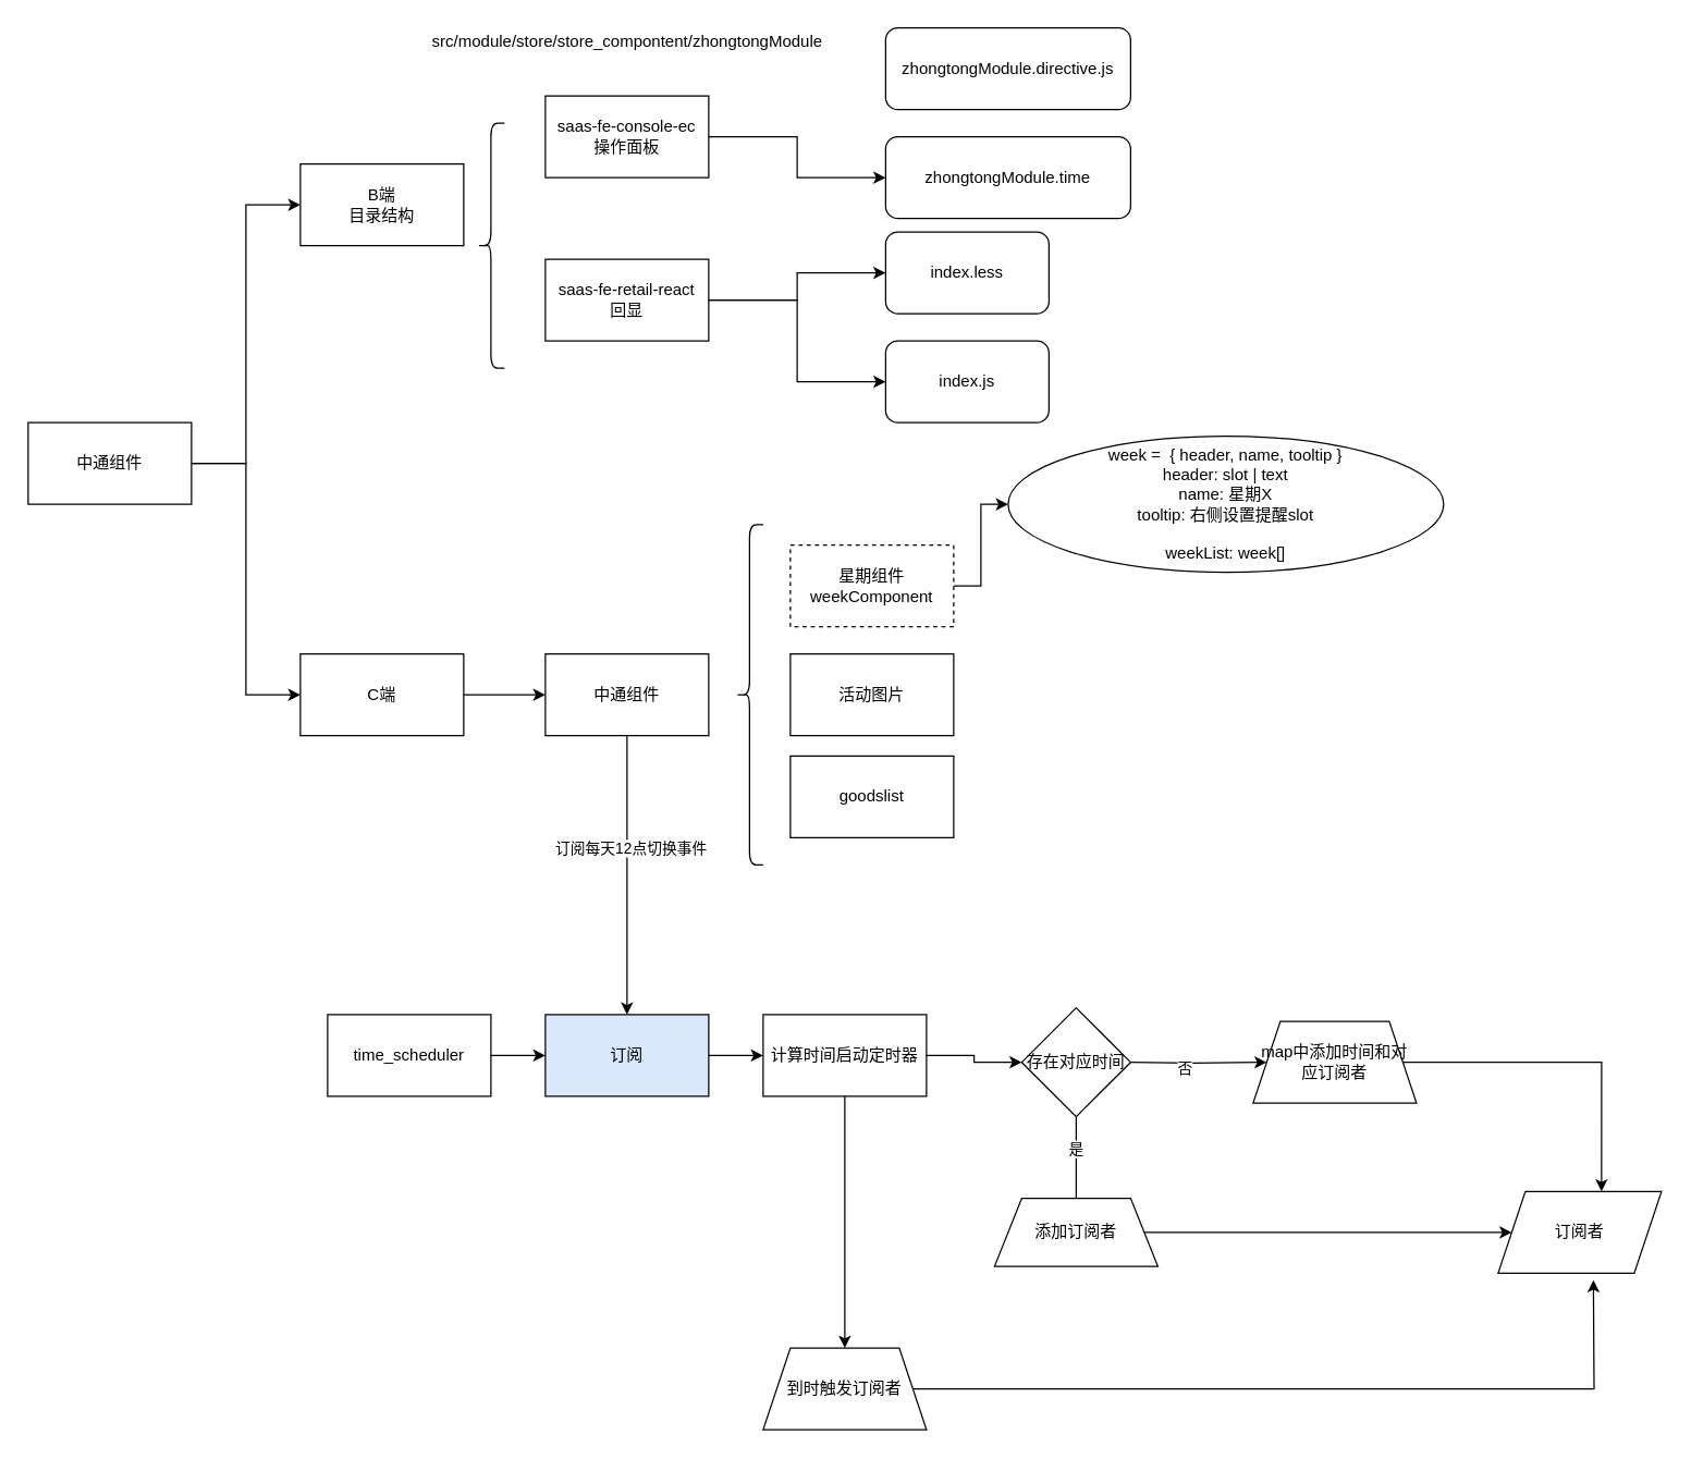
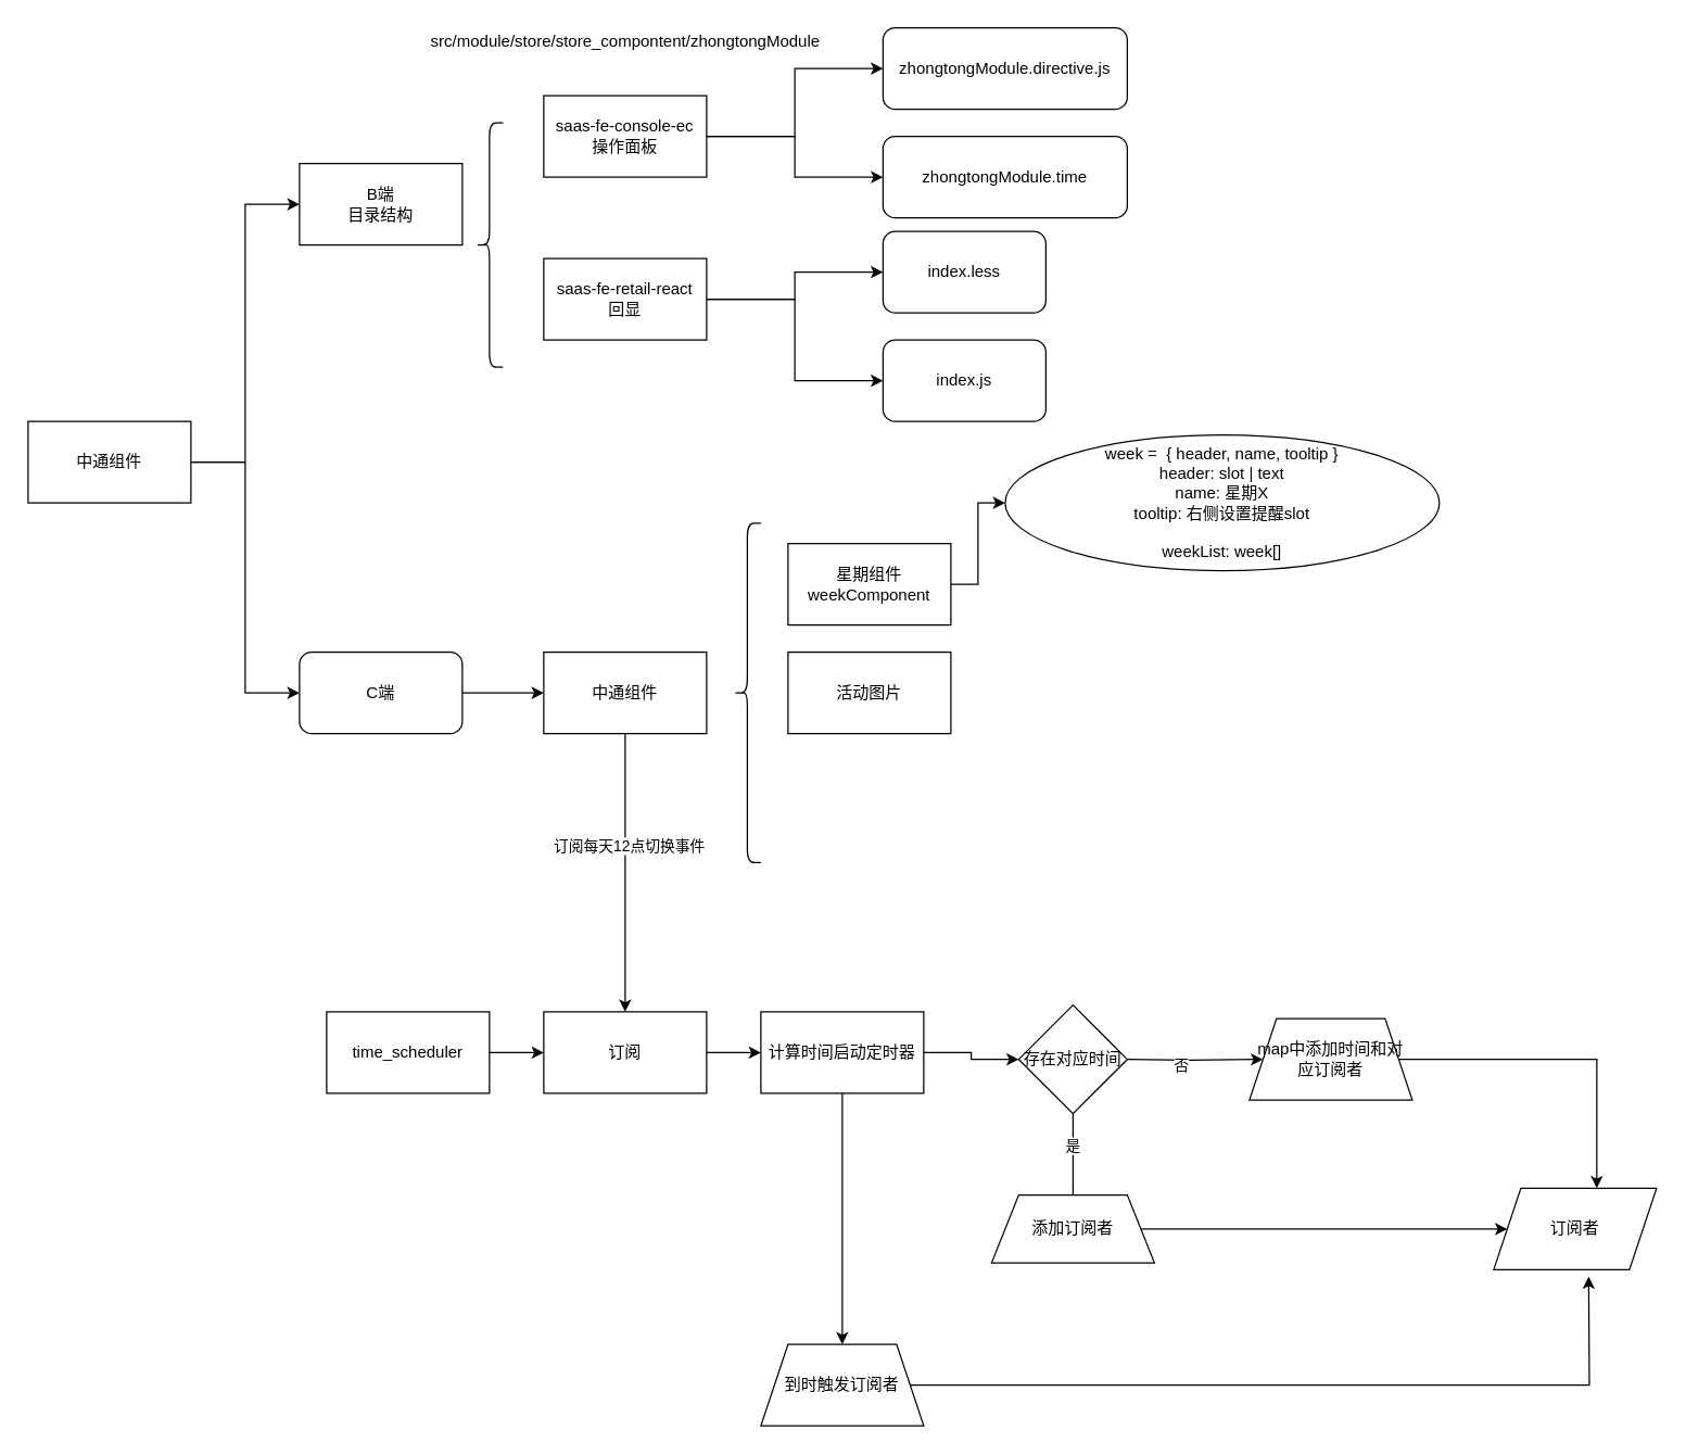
  <mxCell id="0" />
  <mxCell id="1" parent="0" />
  <mxCell id="2" style="edgeStyle=orthogonalEdgeStyle;rounded=0;orthogonalLoop=1;jettySize=auto;html=1;entryX=0;entryY=0.5;entryDx=0;entryDy=0;" edge="1" parent="1" source="4" target="5"><mxGeometry relative="1" as="geometry" /></mxCell>
  <mxCell id="3" style="edgeStyle=orthogonalEdgeStyle;rounded=0;orthogonalLoop=1;jettySize=auto;html=1;entryX=0;entryY=0.5;entryDx=0;entryDy=0;" edge="1" parent="1" source="4" target="7"><mxGeometry relative="1" as="geometry" /></mxCell>
  <mxCell id="4" value="中通组件" style="rounded=0;whiteSpace=wrap;html=1;" vertex="1" parent="1"><mxGeometry x="20" y="310" width="120" height="60" as="geometry" /></mxCell>
  <mxCell id="5" value="B端&lt;br&gt;目录结构" style="rounded=0;whiteSpace=wrap;html=1;" vertex="1" parent="1"><mxGeometry x="220" y="120" width="120" height="60" as="geometry" /></mxCell>
  <mxCell id="6" style="edgeStyle=orthogonalEdgeStyle;rounded=0;orthogonalLoop=1;jettySize=auto;html=1;entryX=0;entryY=0.5;entryDx=0;entryDy=0;" edge="1" parent="1" source="7" target="28"><mxGeometry relative="1" as="geometry" /></mxCell>
- <mxCell id="7" value="C端" style="rounded=0;whiteSpace=wrap;html=1;" vertex="1" parent="1"><mxGeometry x="220" y="480" width="120" height="60" as="geometry" /></mxCell>
+ <mxCell id="7" value="C端" style="whiteSpace=wrap;html=1;rounded=1;" vertex="1" parent="1"><mxGeometry x="220" y="480" width="120" height="60" as="geometry" /></mxCell>
  <mxCell id="8" value="" style="shape=curlyBracket;whiteSpace=wrap;html=1;rounded=1;" vertex="1" parent="1"><mxGeometry x="350" y="90" width="20" height="180" as="geometry" /></mxCell>
+ <mxCell id="9" style="edgeStyle=orthogonalEdgeStyle;rounded=0;orthogonalLoop=1;jettySize=auto;html=1;entryX=0;entryY=0.5;entryDx=0;entryDy=0;" edge="1" parent="1" source="11" target="16"><mxGeometry relative="1" as="geometry" /></mxCell>
  <mxCell id="10" style="edgeStyle=orthogonalEdgeStyle;rounded=0;orthogonalLoop=1;jettySize=auto;html=1;entryX=0;entryY=0.5;entryDx=0;entryDy=0;" edge="1" parent="1" source="11" target="17"><mxGeometry relative="1" as="geometry" /></mxCell>
  <mxCell id="11" value="saas-fe-console-ec&lt;br&gt;操作面板" style="rounded=0;whiteSpace=wrap;html=1;" vertex="1" parent="1"><mxGeometry x="400" y="70" width="120" height="60" as="geometry" /></mxCell>
  <mxCell id="12" style="edgeStyle=orthogonalEdgeStyle;rounded=0;orthogonalLoop=1;jettySize=auto;html=1;entryX=0;entryY=0.5;entryDx=0;entryDy=0;" edge="1" parent="1" source="14" target="19"><mxGeometry relative="1" as="geometry" /></mxCell>
  <mxCell id="13" style="edgeStyle=orthogonalEdgeStyle;rounded=0;orthogonalLoop=1;jettySize=auto;html=1;entryX=0;entryY=0.5;entryDx=0;entryDy=0;" edge="1" parent="1" source="14" target="18"><mxGeometry relative="1" as="geometry" /></mxCell>
  <mxCell id="14" value="saas-fe-retail-react&lt;br&gt;回显" style="rounded=0;whiteSpace=wrap;html=1;" vertex="1" parent="1"><mxGeometry x="400" y="190" width="120" height="60" as="geometry" /></mxCell>
  <mxCell id="15" value="src/module/store/store_compontent/zhongtongModule" style="text;html=1;resizable=0;autosize=1;align=center;verticalAlign=middle;points=[];fillColor=none;strokeColor=none;rounded=0;" vertex="1" parent="1"><mxGeometry x="310" y="20" width="300" height="20" as="geometry" /></mxCell>
  <mxCell id="16" value="zhongtongModule.directive.js" style="rounded=1;whiteSpace=wrap;html=1;" vertex="1" parent="1"><mxGeometry x="650" y="20" width="180" height="60" as="geometry" /></mxCell>
  <mxCell id="17" value="zhongtongModule.time" style="rounded=1;whiteSpace=wrap;html=1;" vertex="1" parent="1"><mxGeometry x="650" y="100" width="180" height="60" as="geometry" /></mxCell>
  <mxCell id="18" value="index.js" style="rounded=1;whiteSpace=wrap;html=1;" vertex="1" parent="1"><mxGeometry x="650" y="250" width="120" height="60" as="geometry" /></mxCell>
  <mxCell id="19" value="index.less" style="rounded=1;whiteSpace=wrap;html=1;" vertex="1" parent="1"><mxGeometry x="650" y="170" width="120" height="60" as="geometry" /></mxCell>
  <mxCell id="20" value="" style="shape=curlyBracket;whiteSpace=wrap;html=1;rounded=1;size=0.5;" vertex="1" parent="1"><mxGeometry x="540" y="385" width="20" height="250" as="geometry" /></mxCell>
  <mxCell id="21" style="edgeStyle=orthogonalEdgeStyle;rounded=0;orthogonalLoop=1;jettySize=auto;html=1;entryX=0;entryY=0.5;entryDx=0;entryDy=0;" edge="1" parent="1" source="22" target="23"><mxGeometry relative="1" as="geometry" /></mxCell>
- <mxCell id="22" value="星期组件&lt;br&gt;weekComponent" style="rounded=0;whiteSpace=wrap;html=1;dashed=1;" vertex="1" parent="1"><mxGeometry x="580" y="400" width="120" height="60" as="geometry" /></mxCell>
+ <mxCell id="22" value="星期组件&lt;br&gt;weekComponent" style="rounded=0;whiteSpace=wrap;html=1;" vertex="1" parent="1"><mxGeometry x="580" y="400" width="120" height="60" as="geometry" /></mxCell>
  <mxCell id="23" value="week =&amp;nbsp; { header, name,&amp;nbsp;tooltip }&lt;br&gt;header: slot | text&lt;br&gt;name: 星期X&lt;br&gt;tooltip: 右侧设置提醒slot&lt;br&gt;&lt;br&gt;weekList: week[]" style="ellipse;whiteSpace=wrap;html=1;" vertex="1" parent="1"><mxGeometry x="740" y="320" width="320" height="100" as="geometry" /></mxCell>
  <mxCell id="24" value="活动图片" style="rounded=0;whiteSpace=wrap;html=1;" vertex="1" parent="1"><mxGeometry x="580" y="480" width="120" height="60" as="geometry" /></mxCell>
- <mxCell id="25" value="goodslist" style="rounded=0;whiteSpace=wrap;html=1;" vertex="1" parent="1"><mxGeometry x="580" y="555" width="120" height="60" as="geometry" /></mxCell>
  <mxCell id="26" style="edgeStyle=orthogonalEdgeStyle;rounded=0;orthogonalLoop=1;jettySize=auto;html=1;entryX=0.5;entryY=0;entryDx=0;entryDy=0;" edge="1" parent="1" source="28" target="42"><mxGeometry relative="1" as="geometry" /></mxCell>
  <mxCell id="27" value="订阅每天12点切换事件" style="edgeLabel;html=1;align=center;verticalAlign=middle;resizable=0;points=[];" vertex="1" connectable="0" parent="26"><mxGeometry x="-0.2" y="2" relative="1" as="geometry"><mxPoint as="offset" /></mxGeometry></mxCell>
  <mxCell id="28" value="中通组件" style="rounded=0;whiteSpace=wrap;html=1;" vertex="1" parent="1"><mxGeometry x="400" y="480" width="120" height="60" as="geometry" /></mxCell>
  <mxCell id="29" style="edgeStyle=orthogonalEdgeStyle;rounded=0;orthogonalLoop=1;jettySize=auto;html=1;entryX=0;entryY=0.5;entryDx=0;entryDy=0;" edge="1" parent="1" source="30" target="42"><mxGeometry relative="1" as="geometry" /></mxCell>
  <mxCell id="30" value="time_scheduler" style="rounded=0;whiteSpace=wrap;html=1;" vertex="1" parent="1"><mxGeometry x="240" y="745" width="120" height="60" as="geometry" /></mxCell>
  <mxCell id="31" value="订阅者" style="shape=parallelogram;perimeter=parallelogramPerimeter;whiteSpace=wrap;html=1;fixedSize=1;" vertex="1" parent="1"><mxGeometry x="1100" y="875" width="120" height="60" as="geometry" /></mxCell>
  <mxCell id="32" style="edgeStyle=orthogonalEdgeStyle;rounded=0;orthogonalLoop=1;jettySize=auto;html=1;entryX=0;entryY=0.5;entryDx=0;entryDy=0;" edge="1" parent="1" target="38"><mxGeometry relative="1" as="geometry"><mxPoint x="830" y="780" as="sourcePoint" /></mxGeometry></mxCell>
  <mxCell id="33" value="否" style="edgeLabel;html=1;align=center;verticalAlign=middle;resizable=0;points=[];" vertex="1" connectable="0" parent="32"><mxGeometry x="-0.2" y="-4" relative="1" as="geometry"><mxPoint as="offset" /></mxGeometry></mxCell>
  <mxCell id="34" style="edgeStyle=orthogonalEdgeStyle;rounded=0;orthogonalLoop=1;jettySize=auto;html=1;" edge="1" parent="1"><mxGeometry relative="1" as="geometry"><mxPoint x="790" y="900" as="targetPoint" /><mxPoint x="790" y="820" as="sourcePoint" /></mxGeometry></mxCell>
  <mxCell id="35" value="是" style="edgeLabel;html=1;align=center;verticalAlign=middle;resizable=0;points=[];" vertex="1" connectable="0" parent="34"><mxGeometry x="-0.425" y="-1" relative="1" as="geometry"><mxPoint as="offset" /></mxGeometry></mxCell>
  <mxCell id="36" value="存在对应时间" style="rhombus;whiteSpace=wrap;html=1;" vertex="1" parent="1"><mxGeometry x="750" y="740" width="80" height="80" as="geometry" /></mxCell>
  <mxCell id="37" style="edgeStyle=orthogonalEdgeStyle;rounded=0;orthogonalLoop=1;jettySize=auto;html=1;entryX=0.633;entryY=0;entryDx=0;entryDy=0;entryPerimeter=0;" edge="1" parent="1" source="38" target="31"><mxGeometry relative="1" as="geometry" /></mxCell>
  <mxCell id="38" value="map中添加时间和对应订阅者" style="shape=trapezoid;perimeter=trapezoidPerimeter;whiteSpace=wrap;html=1;fixedSize=1;" vertex="1" parent="1"><mxGeometry x="920" y="750" width="120" height="60" as="geometry" /></mxCell>
  <mxCell id="39" style="edgeStyle=orthogonalEdgeStyle;rounded=0;orthogonalLoop=1;jettySize=auto;html=1;entryX=0;entryY=0.5;entryDx=0;entryDy=0;" edge="1" parent="1" source="40" target="31"><mxGeometry relative="1" as="geometry" /></mxCell>
  <mxCell id="40" value="添加订阅者" style="shape=trapezoid;perimeter=trapezoidPerimeter;whiteSpace=wrap;html=1;fixedSize=1;" vertex="1" parent="1"><mxGeometry x="730" y="880" width="120" height="50" as="geometry" /></mxCell>
  <mxCell id="41" style="edgeStyle=orthogonalEdgeStyle;rounded=0;orthogonalLoop=1;jettySize=auto;html=1;entryX=0;entryY=0.5;entryDx=0;entryDy=0;" edge="1" parent="1" source="42" target="45"><mxGeometry relative="1" as="geometry" /></mxCell>
- <mxCell id="42" value="订阅" style="rounded=0;whiteSpace=wrap;html=1;fillColor=#dae8fc;" vertex="1" parent="1"><mxGeometry x="400" y="745" width="120" height="60" as="geometry" /></mxCell>
+ <mxCell id="42" value="订阅" style="rounded=0;whiteSpace=wrap;html=1;" vertex="1" parent="1"><mxGeometry x="400" y="745" width="120" height="60" as="geometry" /></mxCell>
  <mxCell id="43" style="edgeStyle=orthogonalEdgeStyle;rounded=0;orthogonalLoop=1;jettySize=auto;html=1;entryX=0.5;entryY=0;entryDx=0;entryDy=0;" edge="1" parent="1" source="45" target="47"><mxGeometry relative="1" as="geometry" /></mxCell>
  <mxCell id="44" style="edgeStyle=orthogonalEdgeStyle;rounded=0;orthogonalLoop=1;jettySize=auto;html=1;entryX=0;entryY=0.5;entryDx=0;entryDy=0;" edge="1" parent="1" source="45" target="36"><mxGeometry relative="1" as="geometry" /></mxCell>
  <mxCell id="45" value="计算时间启动定时器" style="rounded=0;whiteSpace=wrap;html=1;" vertex="1" parent="1"><mxGeometry x="560" y="745" width="120" height="60" as="geometry" /></mxCell>
  <mxCell id="46" style="edgeStyle=orthogonalEdgeStyle;rounded=0;orthogonalLoop=1;jettySize=auto;html=1;" edge="1" parent="1" source="47"><mxGeometry relative="1" as="geometry"><mxPoint x="1170" y="940" as="targetPoint" /></mxGeometry></mxCell>
  <mxCell id="47" value="到时触发订阅者" style="shape=trapezoid;perimeter=trapezoidPerimeter;whiteSpace=wrap;html=1;fixedSize=1;" vertex="1" parent="1"><mxGeometry x="560" y="990" width="120" height="60" as="geometry" /></mxCell>
